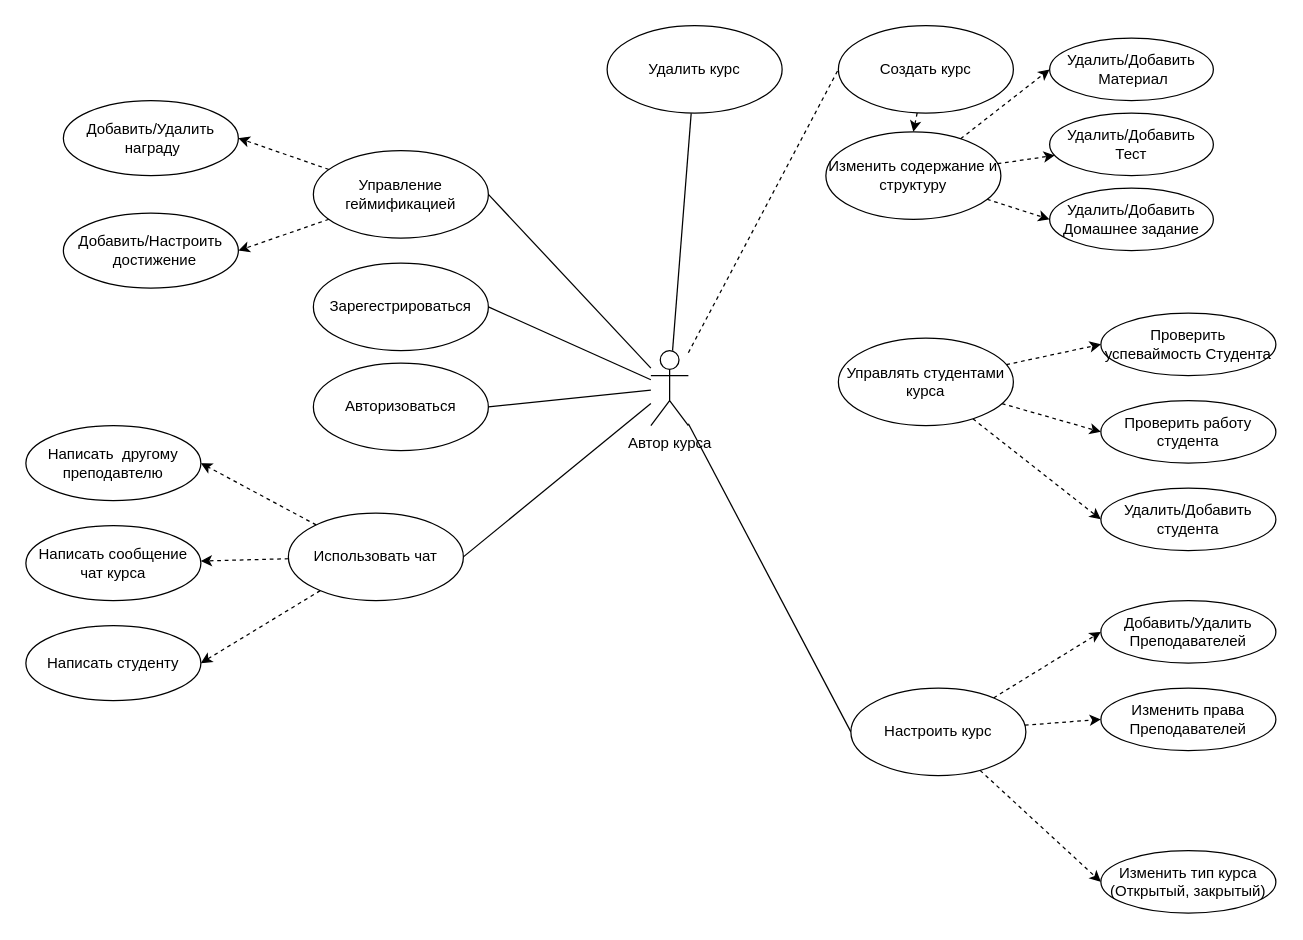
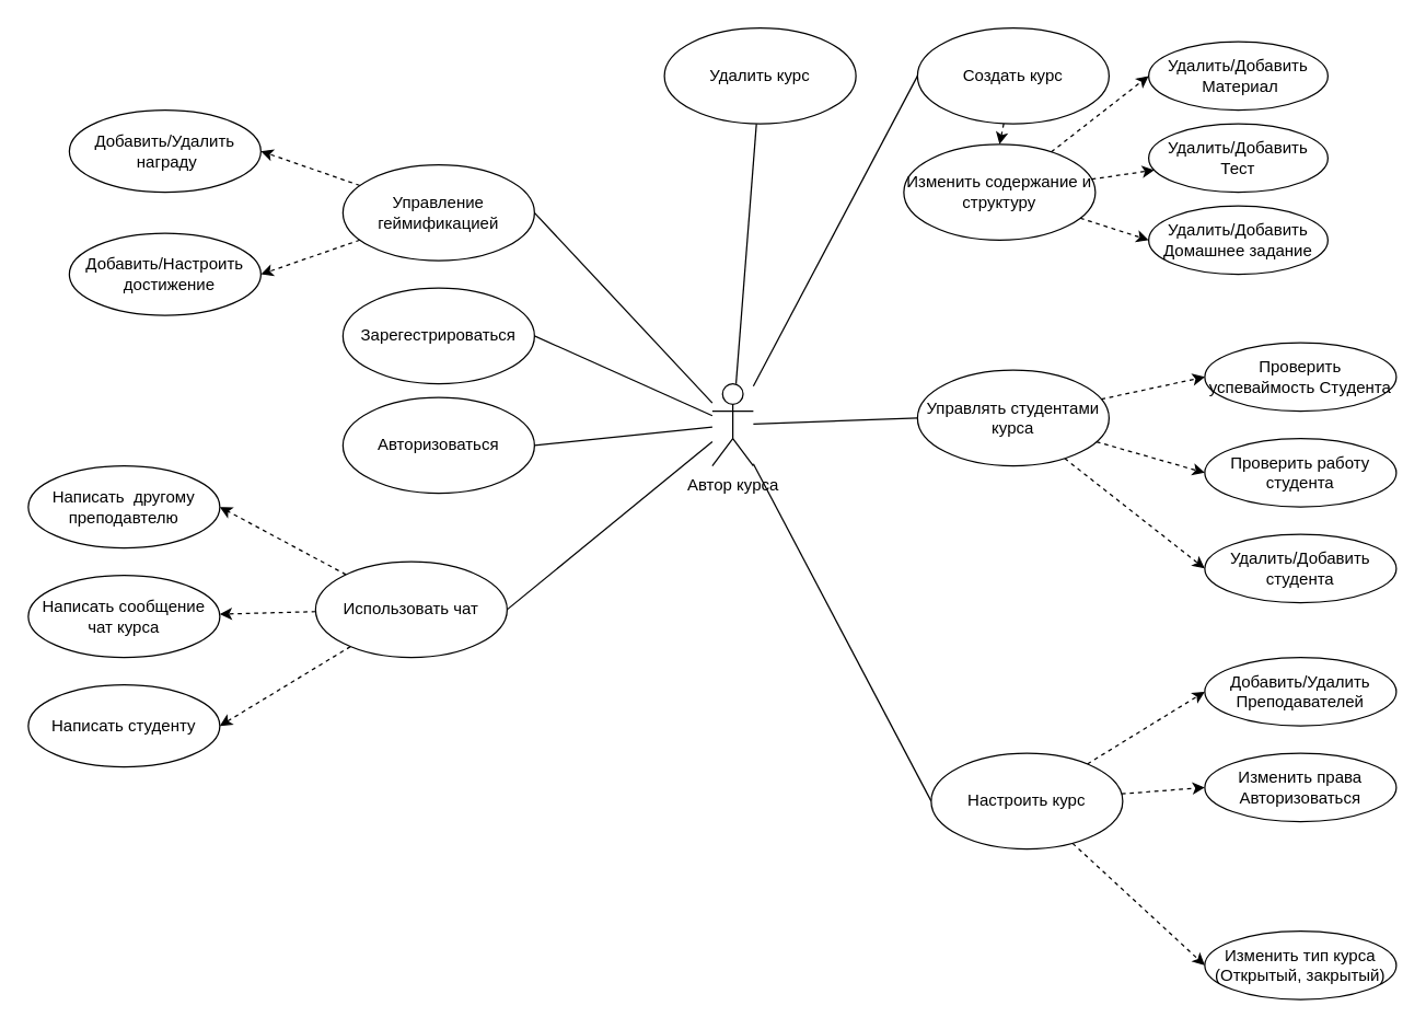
  <mxCell id="0" />
  <mxCell id="1" parent="0" />
  <mxCell id="2" style="rounded=0;orthogonalLoop=1;jettySize=auto;html=1;endArrow=none;endFill=0;" edge="1" parent="1" source="10" target="31"><mxGeometry relative="1" as="geometry" /></mxCell>
- <mxCell id="3" style="rounded=0;orthogonalLoop=1;jettySize=auto;html=1;entryX=0;entryY=0.5;entryDx=0;entryDy=0;strokeColor=default;endArrow=none;endFill=0;dashed=1;" edge="1" parent="1" source="10" target="12"><mxGeometry relative="1" as="geometry" /></mxCell>
+ <mxCell id="3" style="rounded=0;orthogonalLoop=1;jettySize=auto;html=1;entryX=0;entryY=0.5;entryDx=0;entryDy=0;strokeColor=default;endArrow=none;endFill=0;" edge="1" parent="1" source="10" target="12"><mxGeometry relative="1" as="geometry" /></mxCell>
  <mxCell id="4" style="rounded=0;orthogonalLoop=1;jettySize=auto;html=1;entryX=1;entryY=0.5;entryDx=0;entryDy=0;endArrow=none;endFill=0;" edge="1" parent="1" source="10" target="47"><mxGeometry relative="1" as="geometry" /></mxCell>
  <mxCell id="5" style="rounded=0;orthogonalLoop=1;jettySize=auto;html=1;entryX=1;entryY=0.5;entryDx=0;entryDy=0;endArrow=none;endFill=0;" edge="1" parent="1" source="10" target="19"><mxGeometry relative="1" as="geometry" /></mxCell>
  <mxCell id="6" style="rounded=0;orthogonalLoop=1;jettySize=auto;html=1;entryX=1;entryY=0.5;entryDx=0;entryDy=0;endArrow=none;endFill=0;" edge="1" parent="1" source="10" target="48"><mxGeometry relative="1" as="geometry" /></mxCell>
+ <mxCell id="7" style="rounded=0;orthogonalLoop=1;jettySize=auto;html=1;entryX=0;entryY=0.5;entryDx=0;entryDy=0;endArrow=none;endFill=0;" edge="1" parent="1" source="10" target="24"><mxGeometry relative="1" as="geometry" /></mxCell>
  <mxCell id="8" style="rounded=0;orthogonalLoop=1;jettySize=auto;html=1;entryX=0;entryY=0.5;entryDx=0;entryDy=0;endArrow=none;endFill=0;" edge="1" parent="1" source="10" target="29"><mxGeometry relative="1" as="geometry" /></mxCell>
  <mxCell id="9" style="rounded=0;orthogonalLoop=1;jettySize=auto;html=1;entryX=1;entryY=0.5;entryDx=0;entryDy=0;endArrow=none;endFill=0;" edge="1" parent="1" source="10" target="41"><mxGeometry relative="1" as="geometry" /></mxCell>
  <mxCell id="10" value="Автор курса" style="shape=umlActor;verticalLabelPosition=bottom;verticalAlign=top;html=1;" parent="1" vertex="1"><mxGeometry x="520" y="280" width="30" height="60" as="geometry" /></mxCell>
  <mxCell id="11" style="rounded=0;orthogonalLoop=1;jettySize=auto;html=1;entryX=0.5;entryY=0;entryDx=0;entryDy=0;dashed=1;" parent="1" source="12" target="18" edge="1"><mxGeometry relative="1" as="geometry" /></mxCell>
  <mxCell id="12" value="Создать курс" style="ellipse;whiteSpace=wrap;html=1;" parent="1" vertex="1"><mxGeometry x="670" width="140" height="70" as="geometry" y="20" /></mxCell>
  <mxCell id="13" value="Проверить работу студента" style="ellipse;whiteSpace=wrap;html=1;" parent="1" vertex="1"><mxGeometry x="880" y="320" width="140" height="50" as="geometry" /></mxCell>
  <mxCell id="14" value="Удалить/Добавить&lt;br&gt;&amp;nbsp;Материал" style="ellipse;whiteSpace=wrap;html=1;" parent="1" vertex="1"><mxGeometry x="839" y="30" width="131" height="50" as="geometry" /></mxCell>
  <mxCell id="15" style="rounded=0;orthogonalLoop=1;jettySize=auto;html=1;entryX=0;entryY=0.5;entryDx=0;entryDy=0;dashed=1;" parent="1" source="18" target="14" edge="1"><mxGeometry relative="1" as="geometry" /></mxCell>
  <mxCell id="16" style="rounded=0;orthogonalLoop=1;jettySize=auto;html=1;dashed=1;" parent="1" source="18" target="32" edge="1"><mxGeometry relative="1" as="geometry" /></mxCell>
  <mxCell id="17" style="rounded=0;orthogonalLoop=1;jettySize=auto;html=1;entryX=0;entryY=0.5;entryDx=0;entryDy=0;dashed=1;" parent="1" source="18" target="33" edge="1"><mxGeometry relative="1" as="geometry" /></mxCell>
  <mxCell id="18" value="Изменить содержание и структуру" style="ellipse;whiteSpace=wrap;html=1;" parent="1" vertex="1"><mxGeometry x="660" y="105" width="140" height="70" as="geometry" /></mxCell>
  <mxCell id="19" value="Зарегестрироваться" style="ellipse;whiteSpace=wrap;html=1;" parent="1" vertex="1"><mxGeometry x="250" y="210" width="140" height="70" as="geometry" /></mxCell>
  <mxCell id="20" value="Проверить успеваймость Студента" style="ellipse;whiteSpace=wrap;html=1;" parent="1" vertex="1"><mxGeometry x="880" y="250" width="140" height="50" as="geometry" /></mxCell>
  <mxCell id="21" style="rounded=0;orthogonalLoop=1;jettySize=auto;html=1;dashed=1;entryX=0;entryY=0.5;entryDx=0;entryDy=0;" parent="1" source="24" target="20" edge="1"><mxGeometry relative="1" as="geometry" /></mxCell>
  <mxCell id="22" style="rounded=0;orthogonalLoop=1;jettySize=auto;html=1;entryX=0;entryY=0.5;entryDx=0;entryDy=0;dashed=1;" parent="1" source="24" target="13" edge="1"><mxGeometry relative="1" as="geometry" /></mxCell>
  <mxCell id="23" style="rounded=0;orthogonalLoop=1;jettySize=auto;html=1;entryX=0;entryY=0.5;entryDx=0;entryDy=0;dashed=1;" parent="1" source="24" target="25" edge="1"><mxGeometry relative="1" as="geometry" /></mxCell>
  <mxCell id="24" value="Управлять студентами курса" style="ellipse;whiteSpace=wrap;html=1;" parent="1" vertex="1"><mxGeometry x="670" y="270" width="140" height="70" as="geometry" /></mxCell>
  <mxCell id="25" value="Удалить/Добавить студента" style="ellipse;whiteSpace=wrap;html=1;" parent="1" vertex="1"><mxGeometry x="880" y="390" width="140" height="50" as="geometry" /></mxCell>
  <mxCell id="26" style="rounded=0;orthogonalLoop=1;jettySize=auto;html=1;entryX=0;entryY=0.5;entryDx=0;entryDy=0;dashed=1;" parent="1" source="29" target="30" edge="1"><mxGeometry relative="1" as="geometry" /></mxCell>
  <mxCell id="27" style="rounded=0;orthogonalLoop=1;jettySize=auto;html=1;entryX=0;entryY=0.5;entryDx=0;entryDy=0;dashed=1;" parent="1" source="29" target="34" edge="1"><mxGeometry relative="1" as="geometry" /></mxCell>
  <mxCell id="28" style="rounded=0;orthogonalLoop=1;jettySize=auto;html=1;entryX=0;entryY=0.5;entryDx=0;entryDy=0;dashed=1;" parent="1" source="29" target="35" edge="1"><mxGeometry relative="1" as="geometry" /></mxCell>
  <mxCell id="29" value="Настроить курс" style="ellipse;whiteSpace=wrap;html=1;" parent="1" vertex="1"><mxGeometry x="680" y="550" width="140" height="70" as="geometry" /></mxCell>
  <mxCell id="30" value="Изменить тип курса (Открытый, закрытый)" style="ellipse;whiteSpace=wrap;html=1;" parent="1" vertex="1"><mxGeometry x="880" y="680" width="140" height="50" as="geometry" /></mxCell>
  <mxCell id="31" value="Удалить курс" style="ellipse;whiteSpace=wrap;html=1;" parent="1" vertex="1"><mxGeometry x="485" width="140" height="70" as="geometry" y="20" /></mxCell>
  <mxCell id="32" value="Удалить/Добавить&lt;br&gt;Тест" style="ellipse;whiteSpace=wrap;html=1;" parent="1" vertex="1"><mxGeometry x="839" y="90" width="131" height="50" as="geometry" /></mxCell>
  <mxCell id="33" value="Удалить/Добавить&lt;br&gt;Домашнее задание" style="ellipse;whiteSpace=wrap;html=1;" parent="1" vertex="1"><mxGeometry x="839" y="150" width="131" height="50" as="geometry" /></mxCell>
  <mxCell id="34" value="Добавить/Удалить&lt;br&gt;Преподавателей" style="ellipse;whiteSpace=wrap;html=1;" parent="1" vertex="1"><mxGeometry x="880" y="480" width="140" height="50" as="geometry" /></mxCell>
- <mxCell id="35" value="Изменить права&lt;br&gt;Преподавателей" style="ellipse;whiteSpace=wrap;html=1;" parent="1" vertex="1"><mxGeometry x="880" y="550" width="140" height="50" as="geometry" /></mxCell>
+ <mxCell id="35" value="Изменить права&lt;br&gt;Авторизоваться" style="ellipse;whiteSpace=wrap;html=1;" parent="1" vertex="1"><mxGeometry x="880" y="550" width="140" height="50" as="geometry" /></mxCell>
  <mxCell id="36" value="Добавить/Настроить&lt;br style=&quot;border-color: var(--border-color);&quot;&gt;&amp;nbsp;&amp;nbsp;достижение" style="ellipse;whiteSpace=wrap;html=1;" vertex="1" parent="1"><mxGeometry x="50" y="170" width="140" height="60" as="geometry" /></mxCell>
  <mxCell id="37" value="Добавить/Удалить&lt;br&gt;&amp;nbsp;награду" style="ellipse;whiteSpace=wrap;html=1;" vertex="1" parent="1"><mxGeometry x="50" y="80" width="140" height="60" as="geometry" /></mxCell>
  <mxCell id="38" style="rounded=0;orthogonalLoop=1;jettySize=auto;html=1;entryX=1;entryY=0.5;entryDx=0;entryDy=0;dashed=1;" edge="1" parent="1" source="41" target="44"><mxGeometry relative="1" as="geometry" /></mxCell>
  <mxCell id="39" style="rounded=0;orthogonalLoop=1;jettySize=auto;html=1;dashed=1;" edge="1" parent="1" source="41" target="42"><mxGeometry relative="1" as="geometry" /></mxCell>
  <mxCell id="40" style="rounded=0;orthogonalLoop=1;jettySize=auto;html=1;entryX=1;entryY=0.5;entryDx=0;entryDy=0;dashed=1;" edge="1" parent="1" source="41" target="43"><mxGeometry relative="1" as="geometry" /></mxCell>
  <mxCell id="41" value="Использовать чат" style="ellipse;whiteSpace=wrap;html=1;" vertex="1" parent="1"><mxGeometry x="230" y="410" width="140" height="70" as="geometry" /></mxCell>
  <mxCell id="42" value="Написать сообщение чат курса" style="ellipse;whiteSpace=wrap;html=1;" vertex="1" parent="1"><mxGeometry x="20" y="420" width="140" height="60" as="geometry" /></mxCell>
  <mxCell id="43" value="Написать студенту" style="ellipse;whiteSpace=wrap;html=1;" vertex="1" parent="1"><mxGeometry x="20" y="500" width="140" height="60" as="geometry" /></mxCell>
  <mxCell id="44" value="Написать&amp;nbsp; другому преподавтелю" style="ellipse;whiteSpace=wrap;html=1;" vertex="1" parent="1"><mxGeometry x="20" y="340" width="140" height="60" as="geometry" /></mxCell>
  <mxCell id="45" style="rounded=0;orthogonalLoop=1;jettySize=auto;html=1;entryX=1;entryY=0.5;entryDx=0;entryDy=0;dashed=1;" edge="1" parent="1" source="47" target="37"><mxGeometry relative="1" as="geometry" /></mxCell>
  <mxCell id="46" style="rounded=0;orthogonalLoop=1;jettySize=auto;html=1;entryX=1;entryY=0.5;entryDx=0;entryDy=0;dashed=1;" edge="1" parent="1" source="47" target="36"><mxGeometry relative="1" as="geometry" /></mxCell>
  <mxCell id="47" value="Управление геймификацией" style="ellipse;whiteSpace=wrap;html=1;" vertex="1" parent="1"><mxGeometry x="250" y="120" width="140" height="70" as="geometry" /></mxCell>
  <mxCell id="48" value="Авторизоваться" style="ellipse;whiteSpace=wrap;html=1;" vertex="1" parent="1"><mxGeometry x="250" y="290" width="140" height="70" as="geometry" /></mxCell>
